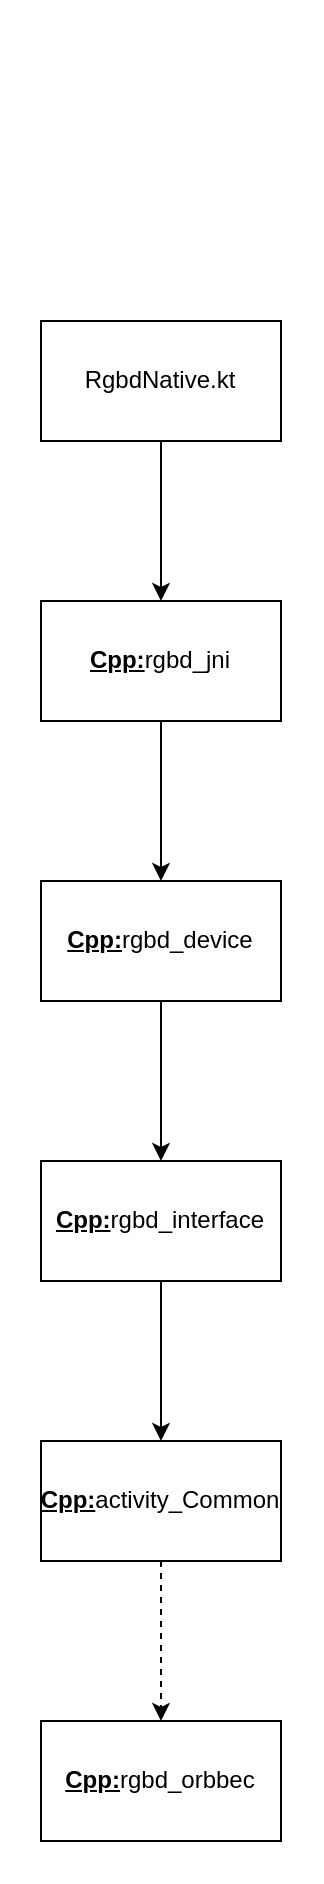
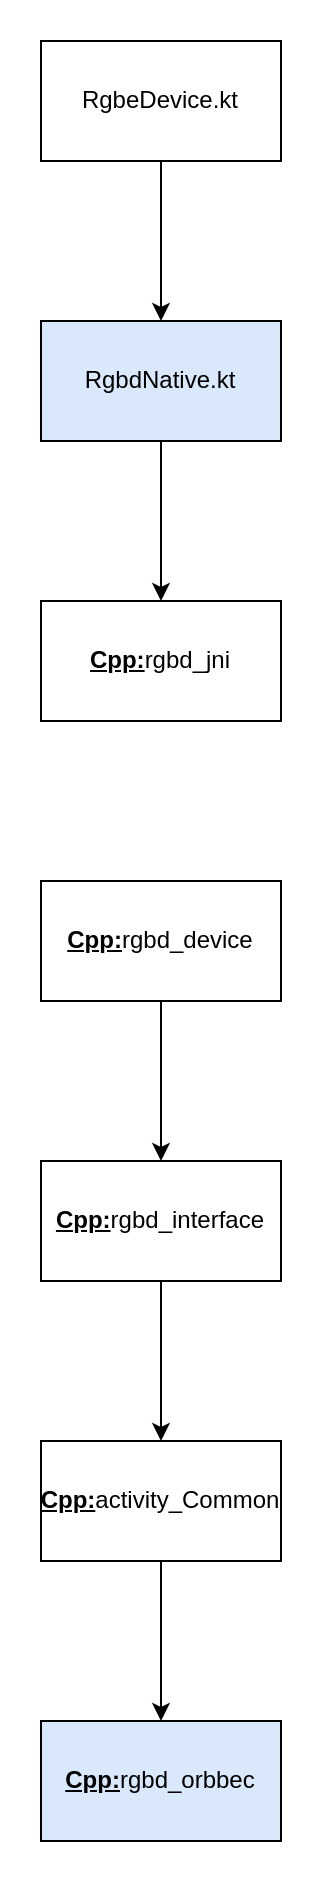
  <mxCell id="0" />
  <mxCell id="1" parent="0" />
+ <mxCell id="2" value="" style="edgeStyle=orthogonalEdgeStyle;rounded=0;orthogonalLoop=1;jettySize=auto;html=1;" edge="1" parent="1" source="3" target="5"><mxGeometry relative="1" as="geometry" /></mxCell>
+ <mxCell id="3" value="RgbeDevice.kt" style="rounded=0;whiteSpace=wrap;html=1;" vertex="1" parent="1"><mxGeometry x="20" y="20" width="120" height="60" as="geometry" /></mxCell>
  <mxCell id="4" value="" style="edgeStyle=orthogonalEdgeStyle;rounded=0;orthogonalLoop=1;jettySize=auto;html=1;" edge="1" parent="1" source="5" target="7"><mxGeometry relative="1" as="geometry" /></mxCell>
- <mxCell id="5" value="RgbdNative.kt" style="rounded=0;whiteSpace=wrap;html=1;" vertex="1" parent="1"><mxGeometry x="20" y="160" width="120" height="60" as="geometry" /></mxCell>
- <mxCell id="6" value="" style="edgeStyle=orthogonalEdgeStyle;rounded=0;orthogonalLoop=1;jettySize=auto;html=1;" edge="1" parent="1" source="7" target="9"><mxGeometry relative="1" as="geometry" /></mxCell>
+ <mxCell id="5" value="RgbdNative.kt" style="rounded=0;whiteSpace=wrap;html=1;fillColor=#dae8fc;" vertex="1" parent="1"><mxGeometry x="20" y="160" width="120" height="60" as="geometry" /></mxCell>
  <mxCell id="7" value="&lt;b&gt;&lt;u&gt;Cpp:&lt;/u&gt;&lt;/b&gt;rgbd_jni" style="rounded=0;whiteSpace=wrap;html=1;" vertex="1" parent="1"><mxGeometry x="20" y="300" width="120" height="60" as="geometry" /></mxCell>
  <mxCell id="8" value="" style="edgeStyle=orthogonalEdgeStyle;rounded=0;orthogonalLoop=1;jettySize=auto;html=1;" edge="1" parent="1" source="9" target="11"><mxGeometry relative="1" as="geometry" /></mxCell>
  <mxCell id="9" value="&lt;b&gt;&lt;u&gt;Cpp:&lt;/u&gt;&lt;/b&gt;rgbd_device" style="rounded=0;whiteSpace=wrap;html=1;" vertex="1" parent="1"><mxGeometry x="20" y="440" width="120" height="60" as="geometry" /></mxCell>
  <mxCell id="10" value="" style="edgeStyle=orthogonalEdgeStyle;rounded=0;orthogonalLoop=1;jettySize=auto;html=1;" edge="1" parent="1" source="11" target="13"><mxGeometry relative="1" as="geometry" /></mxCell>
  <mxCell id="11" value="&lt;b&gt;&lt;u&gt;Cpp:&lt;/u&gt;&lt;/b&gt;rgbd_interface" style="rounded=0;whiteSpace=wrap;html=1;" vertex="1" parent="1"><mxGeometry x="20" y="580" width="120" height="60" as="geometry" /></mxCell>
- <mxCell id="12" value="" style="edgeStyle=orthogonalEdgeStyle;rounded=0;orthogonalLoop=1;jettySize=auto;html=1;dashed=1;" edge="1" parent="1" source="13" target="14"><mxGeometry relative="1" as="geometry" /></mxCell>
+ <mxCell id="12" value="" style="edgeStyle=orthogonalEdgeStyle;rounded=0;orthogonalLoop=1;jettySize=auto;html=1;" edge="1" parent="1" source="13" target="14"><mxGeometry relative="1" as="geometry" /></mxCell>
  <mxCell id="13" value="&lt;b&gt;&lt;u&gt;Cpp:&lt;/u&gt;&lt;/b&gt;activity_Common" style="rounded=0;whiteSpace=wrap;html=1;" vertex="1" parent="1"><mxGeometry x="20" y="720" width="120" height="60" as="geometry" /></mxCell>
- <mxCell id="14" value="&lt;b&gt;&lt;u&gt;Cpp:&lt;/u&gt;&lt;/b&gt;rgbd_orbbec" style="rounded=0;whiteSpace=wrap;html=1;" vertex="1" parent="1"><mxGeometry x="20" y="860" width="120" height="60" as="geometry" /></mxCell>
+ <mxCell id="14" value="&lt;b&gt;&lt;u&gt;Cpp:&lt;/u&gt;&lt;/b&gt;rgbd_orbbec" style="rounded=0;whiteSpace=wrap;html=1;fillColor=#dae8fc;" vertex="1" parent="1"><mxGeometry x="20" y="860" width="120" height="60" as="geometry" /></mxCell>
